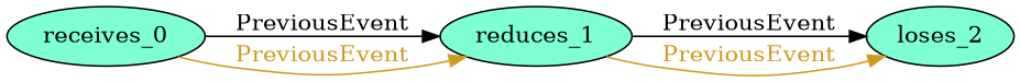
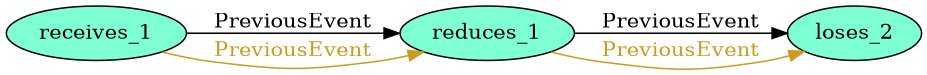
  digraph {
    rankdir=LR
    node [style=filled fillcolor=aquamarine]
    edge [color=Black fontcolor=black style=solid]
-   n1 [label=receives_0]
+   n1 [label=receives_1]
    n2 [label=reduces_1]
    n3 [label=loses_2]
    n1 -> n2 [label=PreviousEvent]
    n1 -> n2 [color=goldenrod3 fontcolor=goldenrod3 label=PreviousEvent]
    n2 -> n3 [label=PreviousEvent]
    n2 -> n3 [color=goldenrod3 fontcolor=goldenrod3 label=PreviousEvent]
  }
